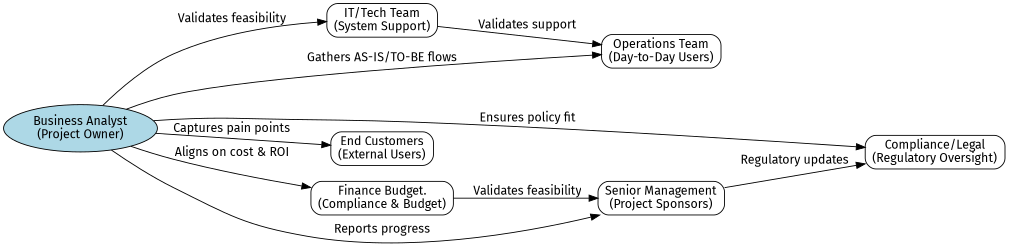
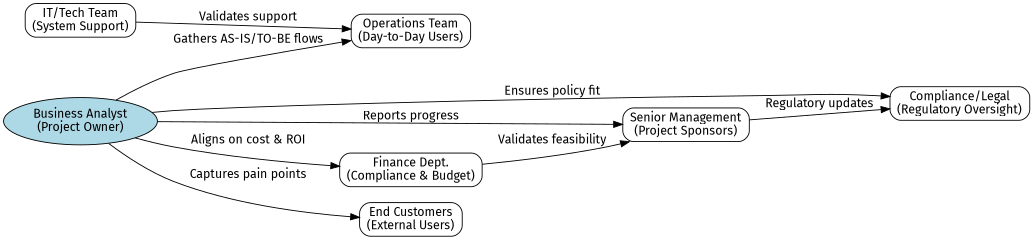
  digraph {
    fontname="Fira Sans"
    rankdir=LR
    node [fontname="Fira Sans" shape=box style=rounded]
    edge [fontname="Fira Sans"]
    n1 [fillcolor=lightblue label="Business Analyst\n(Project Owner)" shape=ellipse style=filled]
    n2 [label="Operations Team\n(Day-to-Day Users)"]
    n3 [label="IT/Tech Team\n(System Support)"]
-   n4 [label="Finance Budget.\n(Compliance & Budget)"]
+   n4 [label="Finance Dept.\n(Compliance & Budget)"]
    n5 [label="End Customers\n(External Users)"]
    n6 [label="Compliance/Legal\n(Regulatory Oversight)"]
    n7 [label="Senior Management\n(Project Sponsors)"]
    n1 -> n2 [label="Gathers AS-IS/TO-BE flows"]
-   n1 -> n3 [label="Validates feasibility"]
    n1 -> n4 [label="Aligns on cost & ROI"]
    n1 -> n5 [label="Captures pain points"]
    n1 -> n6 [label="Ensures policy fit"]
    n1 -> n7 [label="Reports progress"]
    n3 -> n2 [label="Validates support"]
    n4 -> n7 [label="Validates feasibility"]
    n7 -> n6 [label="Regulatory updates"]
  }
